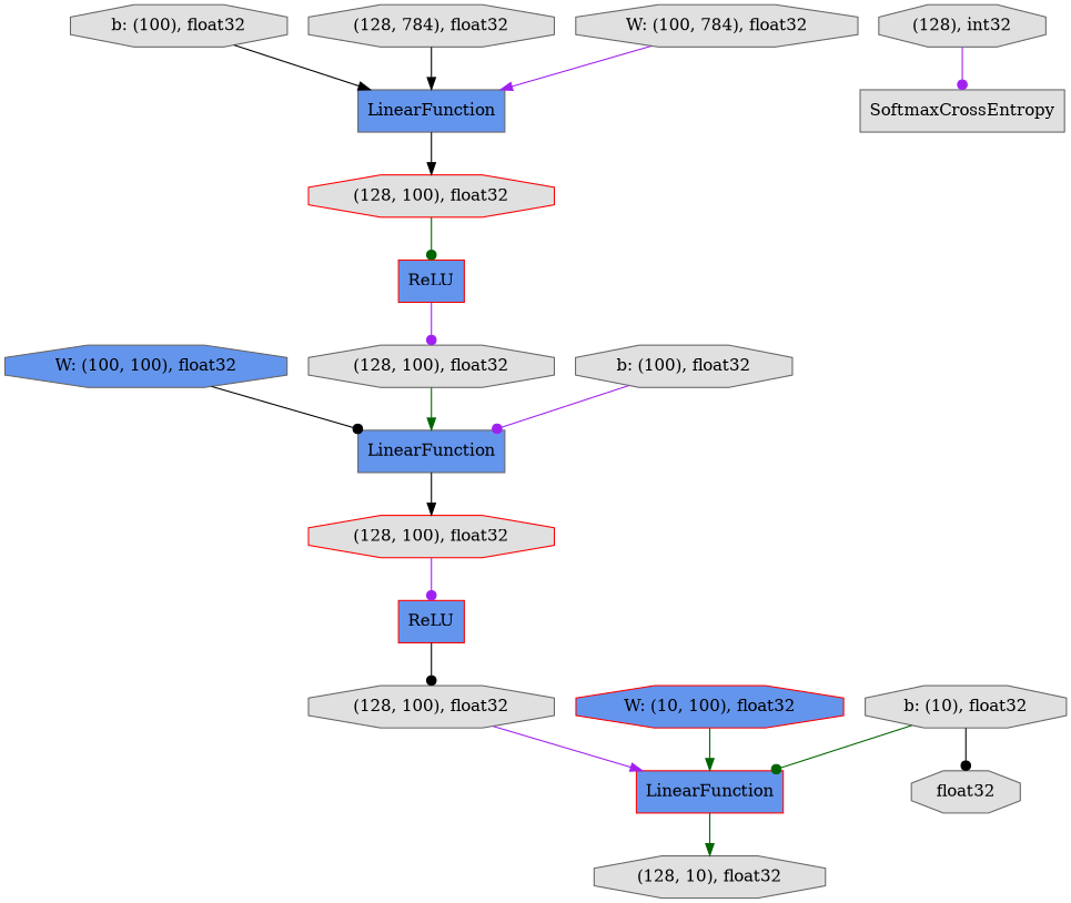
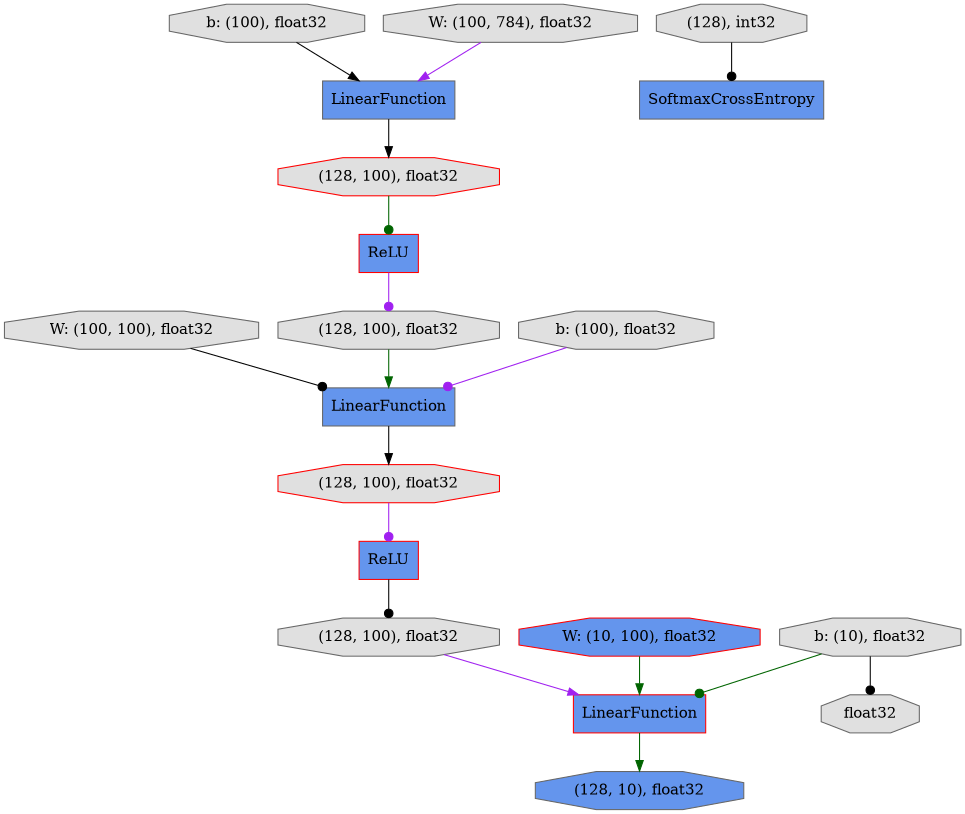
  digraph {
    rankdir=TB
    node [color=gray40 fillcolor="#E0E0E0" shape=octagon style=filled]
    edge [arrowhead=dot color=black]
-   n1 [fillcolor="#6495ED" label="W: (100, 100), float32"]
+   n1 [label="W: (100, 100), float32"]
    n2 [fillcolor="#6495ED" label=LinearFunction shape=record]
    n3 [color=red label="(128, 100), float32"]
    n4 [color=red fillcolor="#6495ED" label=ReLU shape=record]
    n5 [label="(128, 100), float32"]
    n6 [label="b: (100), float32"]
    n7 [fillcolor="#6495ED" label=LinearFunction shape=record]
    n8 [color=red label="(128, 100), float32"]
    n9 [label="b: (10), float32"]
    n10 [color=red fillcolor="#6495ED" label=LinearFunction shape=record]
    n11 [label=float32]
-   n12 [label="(128, 10), float32"]
+   n12 [fillcolor="#6495ED" label="(128, 10), float32"]
    n13 [color=red fillcolor="#6495ED" label="W: (10, 100), float32"]
-   n14 [label=SoftmaxCrossEntropy shape=record]
+   n14 [fillcolor="#6495ED" label=SoftmaxCrossEntropy shape=record]
    n15 [label="(128, 100), float32"]
    n16 [color=red fillcolor="#6495ED" label=ReLU shape=record]
-   n17 [label="(128, 784), float32"]
    n18 [label="(128), int32"]
    n19 [label="W: (100, 784), float32"]
    n20 [label="b: (100), float32"]
    n1 -> n2
    n2 -> n3 [arrowhead=normal]
    n3 -> n4 [color=purple]
    n4 -> n5
    n5 -> n10 [arrowhead=normal color=purple]
    n6 -> n7 [arrowhead=normal]
    n7 -> n8 [arrowhead=normal]
    n8 -> n16 [color=darkgreen]
    n9 -> n10 [color=darkgreen]
    n9 -> n11
    n10 -> n12 [arrowhead=normal color=darkgreen]
    n13 -> n10 [arrowhead=normal color=darkgreen]
    n15 -> n2 [arrowhead=normal color=darkgreen]
    n16 -> n15 [color=purple]
-   n17 -> n7 [arrowhead=normal]
-   n18 -> n14 [color=purple]
+   n18 -> n14
    n19 -> n7 [arrowhead=normal color=purple]
    n20 -> n2 [color=purple]
  }
